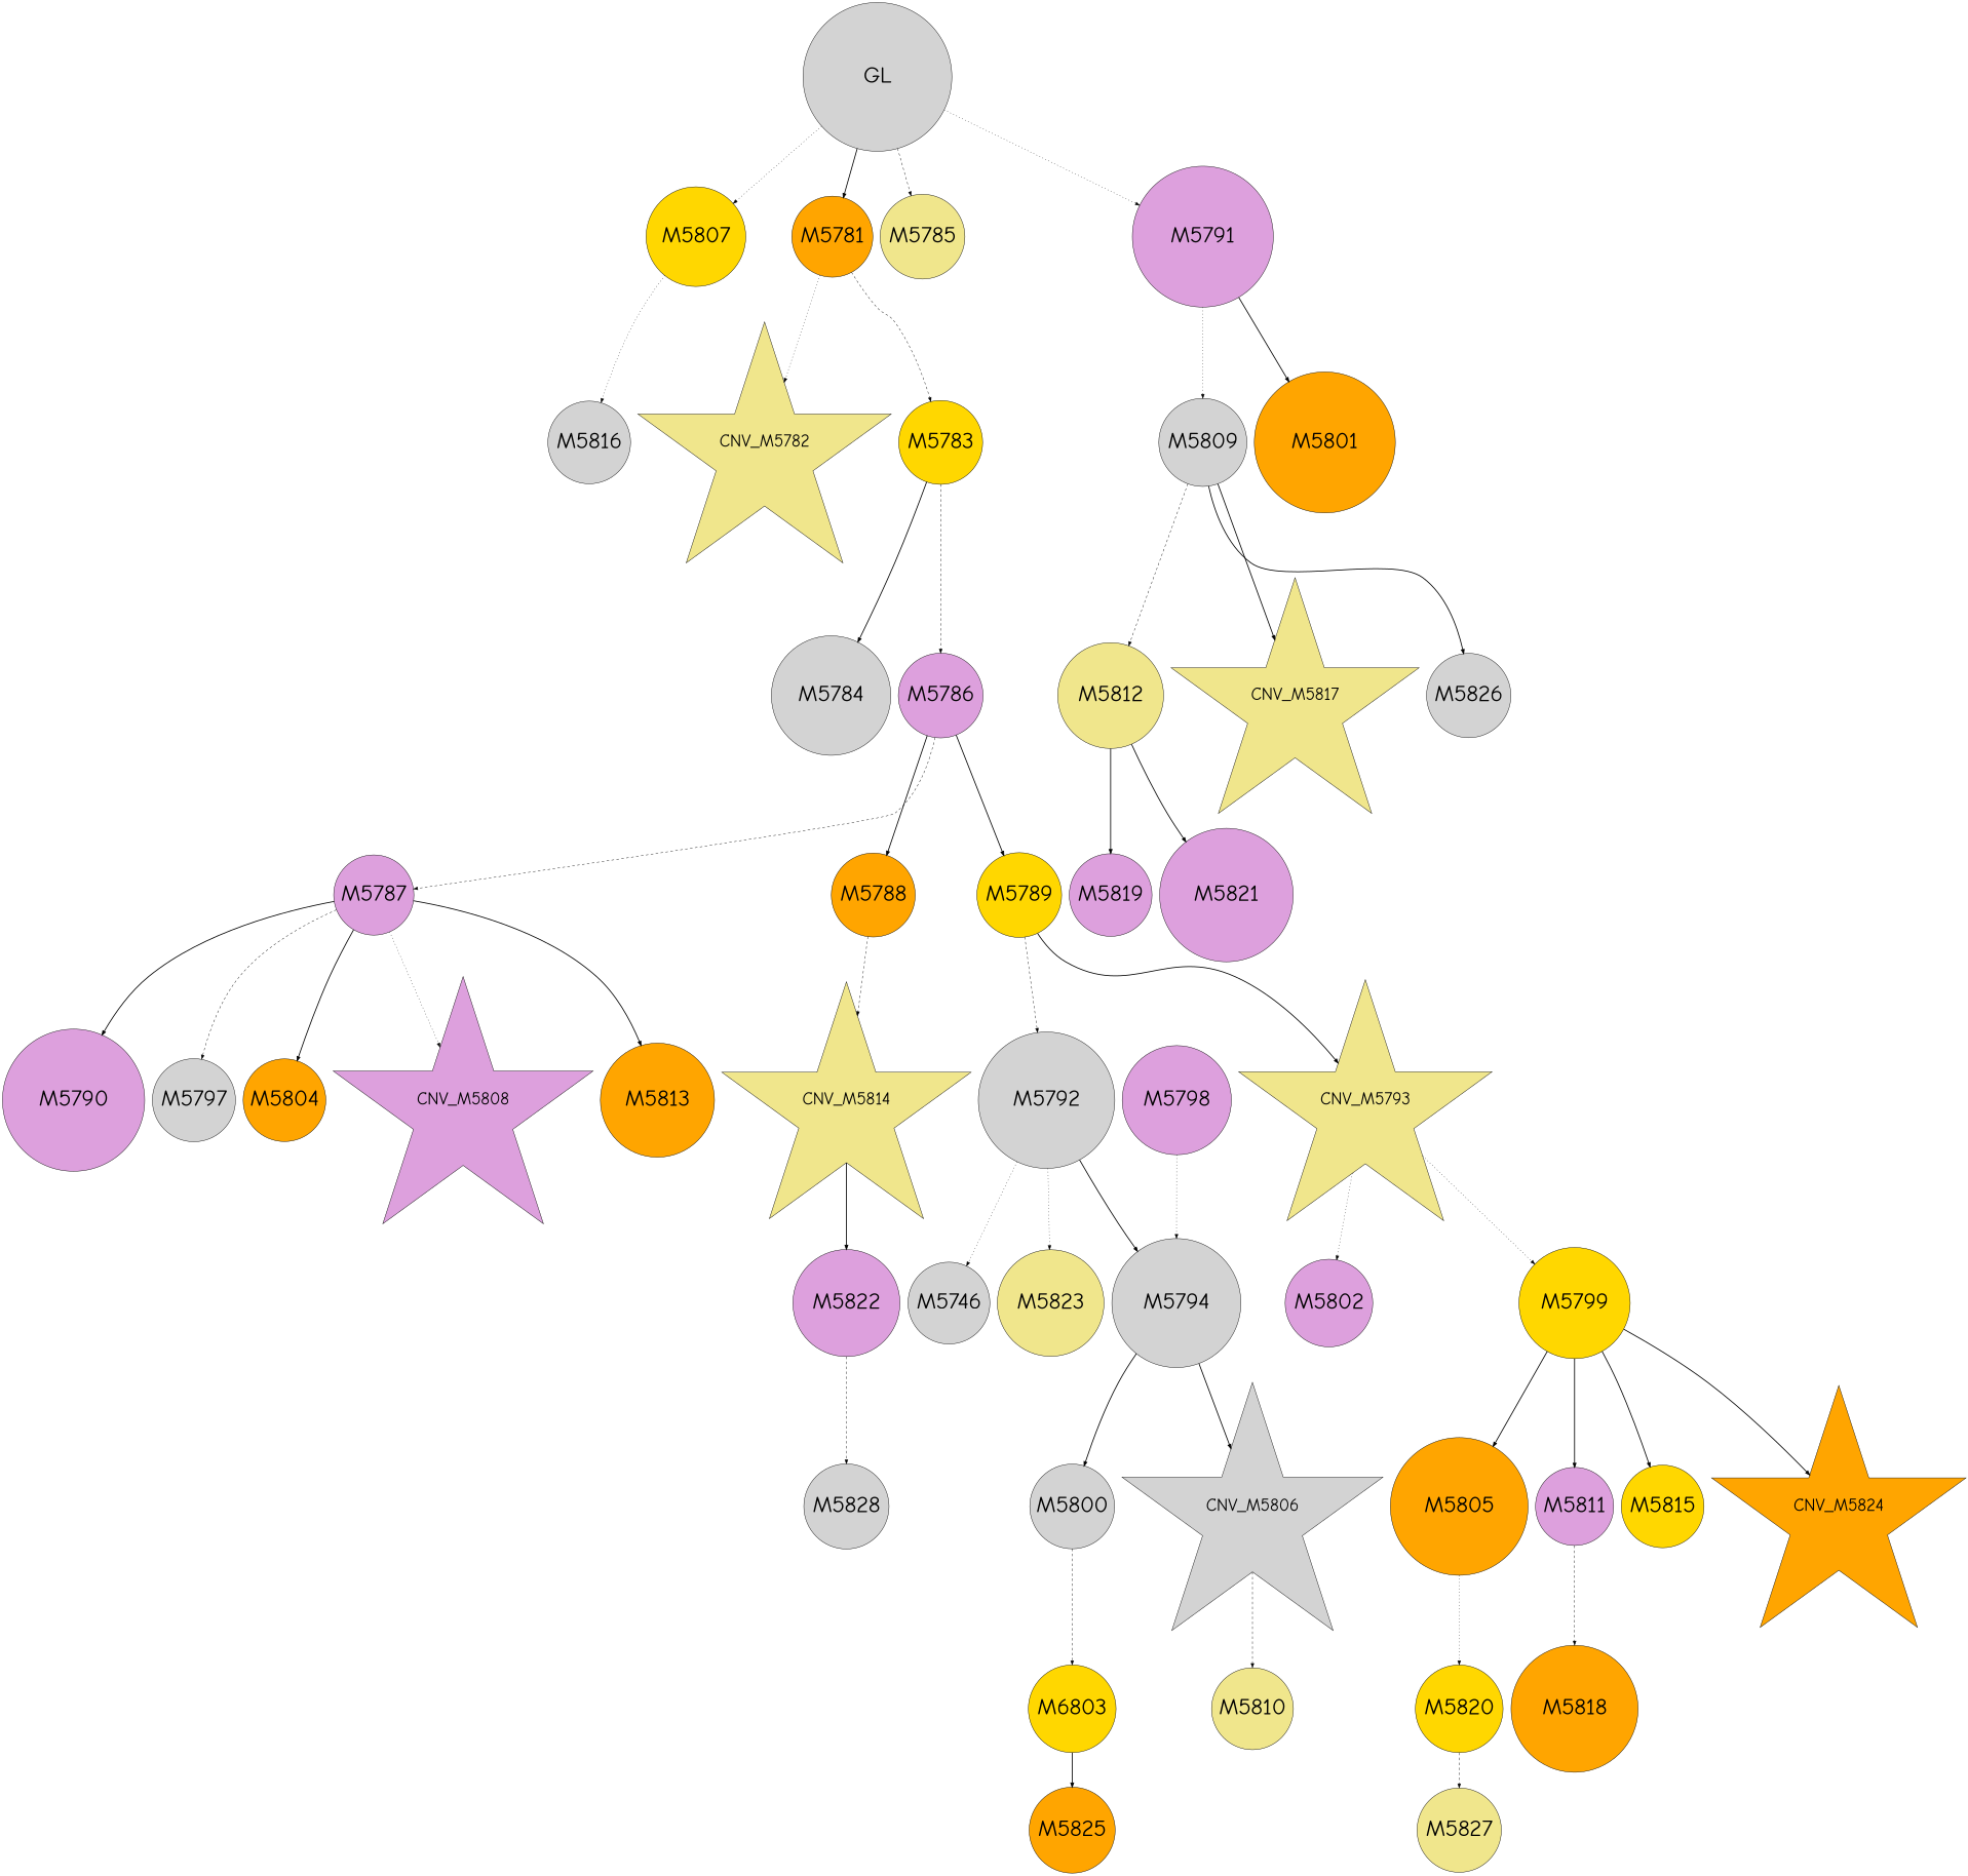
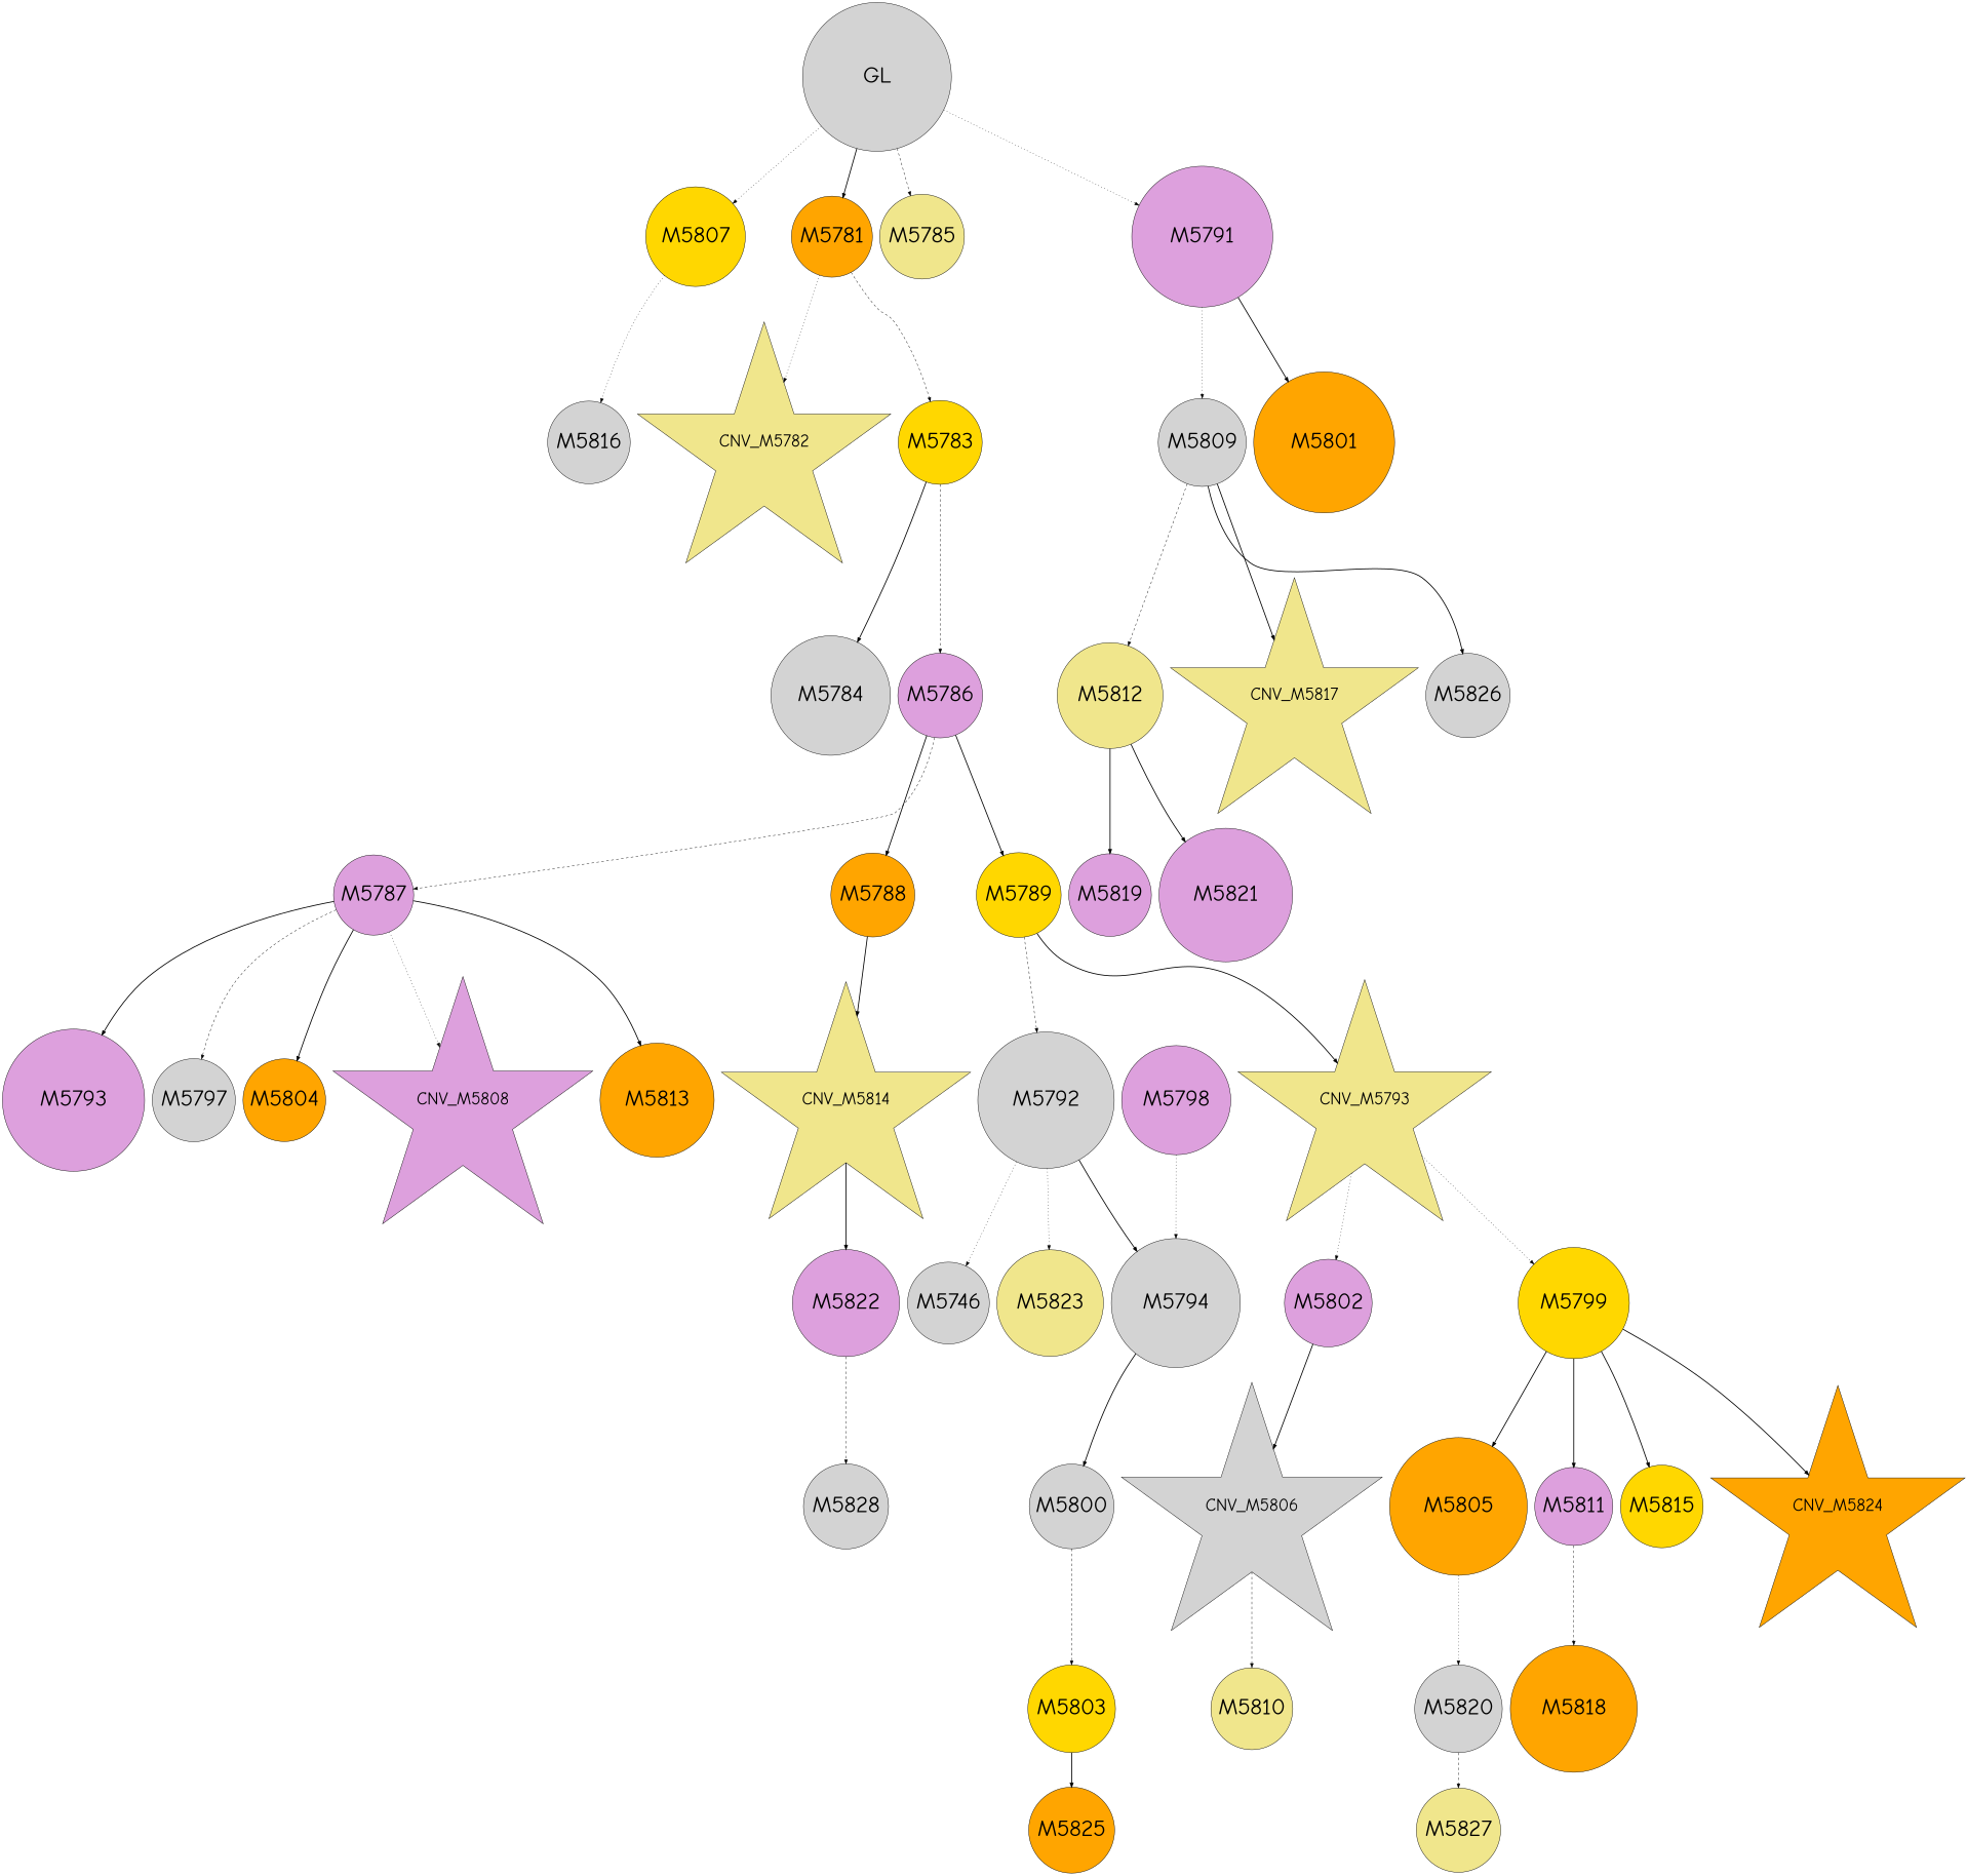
  digraph {
    fontname="Comic Neue"
    node [fillcolor=lightgrey fontname="Comic Neue" fontsize=56 shape=circle style=filled]
    edge [fontname="Comic Neue" style=bold]
    n1 [fillcolor=gold height=2 label=M5799 width=3.74]
    n2 [fillcolor=orange height=2 label=M5805 width=4.62]
    n3 [fillcolor=plum height=2 label=M5811 width=2.62]
    n4 [fillcolor=gold height=2 label=M5815 width=0.03]
    n5 [fillcolor=orange fontsize=42 label=CNV_M5824 shape=star]
-   n6 [fillcolor=gold height=2 label=M5820 width=1.05]
+   n6 [height=2 label=M5820 width=1.05]
    n7 [fillcolor=orange height=2 label=M5818 width=4.27]
    n8 [fillcolor=khaki height=2 label=M5827 width=0.82]
    n9 [height=2 label=M5800 width=2.63]
-   n10 [fillcolor=gold height=2 label=M6803 width=0.33]
+   n10 [fillcolor=gold height=2 label=M5803 width=0.33]
    n11 [fillcolor=orange height=2 label=M5825 width=0.87]
    n12 [fillcolor=plum height=2 label=M5802 width=0.23]
    n13 [fontsize=42 label=CNV_M5806 shape=star]
    n14 [fillcolor=khaki height=2 label=M5810 width=2.25]
    n15 [fillcolor=gold height=2 label=M5807 width=3.35]
    n16 [height=2 label=M5816 width=0.1]
    n17 [height=2 label=M5809 width=0.23]
    n18 [fillcolor=khaki height=2 label=M5812 width=3.55]
    n19 [fillcolor=khaki fontsize=42 label=CNV_M5817 shape=star]
    n20 [height=2 label=M5826 width=2.84]
    n21 [fillcolor=plum height=2 label=M5819 width=0.64]
    n22 [fillcolor=plum height=2 label=M5821 width=4.49]
    n23 [height=5 label=GL width=5 shape=""]
    n24 [fillcolor=orange height=2 label=M5781 width=0.78]
    n25 [fillcolor=khaki height=2 label=M5785 width=1.69]
    n26 [fillcolor=plum height=2 label=M5791 width=4.73]
    n27 [fillcolor=khaki fontsize=42 label=CNV_M5782 shape=star]
    n28 [fillcolor=gold height=2 label=M5783 width=0.99]
    n29 [fillcolor=orange height=2 label=M5801 width=4.74]
    n30 [height=2 label=M5784 width=4.01]
    n31 [fillcolor=plum height=2 label=M5786 width=0.84]
    n32 [fillcolor=plum height=2 label=M5787 width=2.69]
    n33 [fillcolor=orange height=2 label=M5788 width=1.28]
    n34 [fillcolor=gold height=2 label=M5789 width=0.46]
    n35 [fillcolor=khaki fontsize=42 label=CNV_M5814 shape=star]
    n36 [fillcolor=plum height=2 label=M5822 width=3.6]
    n37 [height=2 label=M5828 width=0.8]
-   n38 [fillcolor=plum height=2 label=M5790 width=4.78]
+   n38 [fillcolor=plum height=2 label=M5793 width=4.78]
    n39 [height=2 label=M5797 width=0.79]
    n40 [fillcolor=orange height=2 label=M5804 width=2.42]
    n41 [fillcolor=plum fontsize=42 label=CNV_M5808 shape=star]
    n42 [fillcolor=orange height=2 label=M5813 width=3.84]
    n43 [height=2 label=M5792 width=4.59]
    n44 [fillcolor=khaki fontsize=42 label=CNV_M5793 shape=star]
    n45 [height=2 label=M5794 width=4.33]
    n46 [height=2 label=M5746 width=1.2]
    n47 [fillcolor=khaki height=2 label=M5823 width=3.58]
    n48 [fillcolor=plum height=2 label=M5798 width=3.67]
    n1 -> n2
    n1 -> n3
    n1 -> n4
    n1 -> n5
    n2 -> n6 [style=dotted]
    n3 -> n7 [style=dashed]
    n6 -> n8 [style=dashed]
    n9 -> n10 [style=dashed]
    n10 -> n11
-   n45 -> n13
+   n12 -> n13
    n13 -> n14 [style=dashed]
    n15 -> n16 [style=dotted]
    n17 -> n18 [style=dashed]
    n17 -> n19
    n17 -> n20
    n18 -> n21
    n18 -> n22
    n23 -> n15 [style=dotted]
    n23 -> n24
    n23 -> n25 [style=dashed]
    n23 -> n26 [style=dotted]
    n24 -> n27 [style=dotted]
    n24 -> n28 [style=dashed]
    n26 -> n17 [style=dotted]
    n26 -> n29
    n28 -> n30
    n28 -> n31 [style=dashed]
    n31 -> n32 [style=dashed]
    n31 -> n33
    n31 -> n34
    n32 -> n38
    n32 -> n39 [style=dashed]
    n32 -> n40
    n32 -> n41 [style=dotted]
    n32 -> n42
-   n33 -> n35 [style=dashed]
+   n33 -> n35
    n34 -> n43 [style=dashed]
    n34 -> n44
    n35 -> n36
    n36 -> n37 [style=dashed]
    n43 -> n45
    n43 -> n46 [style=dotted]
    n43 -> n47 [style=dotted]
    n44 -> n1 [style=dotted]
    n44 -> n12 [style=dotted]
    n45 -> n9
    n48 -> n45 [style=dotted]
  }
